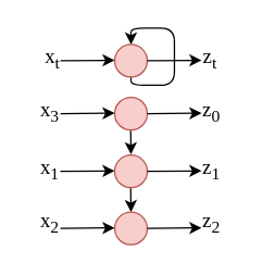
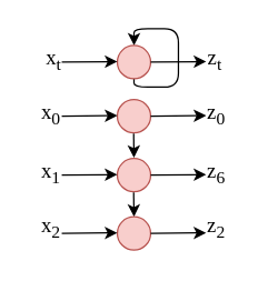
  <mxCell id="0" />
  <mxCell id="1" parent="0" />
  <mxCell id="2" value="" style="ellipse;whiteSpace=wrap;html=1;aspect=fixed;fillColor=#f8cecc;strokeColor=#b85450;" vertex="1" parent="1"><mxGeometry x="84" y="71" width="24" height="24" as="geometry" /></mxCell>
  <mxCell id="3" value="" style="endArrow=classic;html=1;rounded=0;entryX=0;entryY=0.5;entryDx=0;entryDy=0;" edge="1" parent="1"><mxGeometry width="50" height="50" relative="1" as="geometry"><mxPoint x="44" y="83" as="sourcePoint" /><mxPoint x="84" y="82.58" as="targetPoint" /></mxGeometry></mxCell>
  <mxCell id="4" value="" style="endArrow=classic;html=1;rounded=0;" edge="1" parent="1"><mxGeometry width="50" height="50" relative="1" as="geometry"><mxPoint x="95.77" y="95.5" as="sourcePoint" /><mxPoint x="96" y="113" as="targetPoint" /></mxGeometry></mxCell>
  <mxCell id="5" value="" style="endArrow=classic;html=1;rounded=0;entryX=0;entryY=0.5;entryDx=0;entryDy=0;" edge="1" parent="1"><mxGeometry width="50" height="50" relative="1" as="geometry"><mxPoint x="108" y="83" as="sourcePoint" /><mxPoint x="148" y="82.58" as="targetPoint" /></mxGeometry></mxCell>
  <mxCell id="6" style="edgeStyle=orthogonalEdgeStyle;rounded=1;orthogonalLoop=1;jettySize=auto;html=1;exitX=0.5;exitY=1;exitDx=0;exitDy=0;fontFamily=Times New Roman;fontSize=15;entryX=0.5;entryY=0;entryDx=0;entryDy=0;" edge="1" parent="1" source="7" target="7"><mxGeometry relative="1" as="geometry"><mxPoint x="96.333" y="12" as="targetPoint" /><Array as="points"><mxPoint x="96" y="62" /><mxPoint x="128" y="62" /><mxPoint x="128" y="20" /><mxPoint x="96" y="20" /></Array></mxGeometry></mxCell>
  <mxCell id="7" value="" style="ellipse;whiteSpace=wrap;html=1;aspect=fixed;fillColor=#f8cecc;strokeColor=#b85450;" vertex="1" parent="1"><mxGeometry x="84" y="32" width="24" height="24" as="geometry" /></mxCell>
  <mxCell id="8" value="" style="endArrow=classic;html=1;rounded=0;entryX=0;entryY=0.5;entryDx=0;entryDy=0;" edge="1" parent="1"><mxGeometry width="50" height="50" relative="1" as="geometry"><mxPoint x="44" y="44" as="sourcePoint" /><mxPoint x="84" y="43.58" as="targetPoint" /></mxGeometry></mxCell>
  <mxCell id="9" value="" style="endArrow=classic;html=1;rounded=0;entryX=0;entryY=0.5;entryDx=0;entryDy=0;" edge="1" parent="1"><mxGeometry width="50" height="50" relative="1" as="geometry"><mxPoint x="108" y="44" as="sourcePoint" /><mxPoint x="148" y="43.58" as="targetPoint" /></mxGeometry></mxCell>
  <mxCell id="10" value="z&lt;sub&gt;t&lt;/sub&gt;" style="text;html=1;align=center;verticalAlign=middle;resizable=0;points=[];autosize=1;strokeColor=none;fillColor=none;fontFamily=Times New Roman;fontSize=15;" vertex="1" parent="1"><mxGeometry x="140" y="25" width="28" height="33" as="geometry" /></mxCell>
  <mxCell id="11" value="x&lt;sub&gt;t&lt;/sub&gt;" style="text;html=1;align=center;verticalAlign=middle;resizable=0;points=[];autosize=1;strokeColor=none;fillColor=none;fontFamily=Times New Roman;fontSize=15;" vertex="1" parent="1"><mxGeometry x="23" y="25" width="29" height="33" as="geometry" /></mxCell>
  <mxCell id="12" value="" style="ellipse;whiteSpace=wrap;html=1;aspect=fixed;fillColor=#f8cecc;strokeColor=#b85450;" vertex="1" parent="1"><mxGeometry x="84" y="113.5" width="24" height="24" as="geometry" /></mxCell>
  <mxCell id="13" value="" style="endArrow=classic;html=1;rounded=0;entryX=0;entryY=0.5;entryDx=0;entryDy=0;" edge="1" parent="1"><mxGeometry width="50" height="50" relative="1" as="geometry"><mxPoint x="44" y="125.5" as="sourcePoint" /><mxPoint x="84" y="125.08" as="targetPoint" /></mxGeometry></mxCell>
  <mxCell id="14" value="" style="endArrow=classic;html=1;rounded=0;" edge="1" parent="1"><mxGeometry width="50" height="50" relative="1" as="geometry"><mxPoint x="95.77" y="138" as="sourcePoint" /><mxPoint x="96" y="155.5" as="targetPoint" /></mxGeometry></mxCell>
  <mxCell id="15" value="" style="endArrow=classic;html=1;rounded=0;entryX=0;entryY=0.5;entryDx=0;entryDy=0;" edge="1" parent="1"><mxGeometry width="50" height="50" relative="1" as="geometry"><mxPoint x="108" y="125.5" as="sourcePoint" /><mxPoint x="148" y="125.08" as="targetPoint" /></mxGeometry></mxCell>
  <mxCell id="16" value="" style="ellipse;whiteSpace=wrap;html=1;aspect=fixed;fillColor=#f8cecc;strokeColor=#b85450;" vertex="1" parent="1"><mxGeometry x="84" y="155.5" width="24" height="24" as="geometry" /></mxCell>
  <mxCell id="17" value="" style="endArrow=classic;html=1;rounded=0;entryX=0;entryY=0.5;entryDx=0;entryDy=0;" edge="1" parent="1"><mxGeometry width="50" height="50" relative="1" as="geometry"><mxPoint x="44" y="167.5" as="sourcePoint" /><mxPoint x="84" y="167.08" as="targetPoint" /></mxGeometry></mxCell>
  <mxCell id="18" value="" style="endArrow=classic;html=1;rounded=0;entryX=0;entryY=0.5;entryDx=0;entryDy=0;" edge="1" parent="1"><mxGeometry width="50" height="50" relative="1" as="geometry"><mxPoint x="108" y="167.5" as="sourcePoint" /><mxPoint x="148" y="167.08" as="targetPoint" /></mxGeometry></mxCell>
- <mxCell id="19" value="x&lt;sub&gt;3&lt;/sub&gt;" style="text;html=1;align=center;verticalAlign=middle;resizable=0;points=[];autosize=1;strokeColor=none;fillColor=none;fontFamily=Times New Roman;fontSize=15;" vertex="1" parent="1"><mxGeometry x="20" y="64" width="32" height="33" as="geometry" /></mxCell>
+ <mxCell id="19" value="x&lt;sub&gt;0&lt;/sub&gt;" style="text;html=1;align=center;verticalAlign=middle;resizable=0;points=[];autosize=1;strokeColor=none;fillColor=none;fontFamily=Times New Roman;fontSize=15;" vertex="1" parent="1"><mxGeometry x="20" y="64" width="32" height="33" as="geometry" /></mxCell>
  <mxCell id="20" value="z&lt;sub&gt;0&lt;/sub&gt;" style="text;html=1;align=center;verticalAlign=middle;resizable=0;points=[];autosize=1;strokeColor=none;fillColor=none;fontFamily=Times New Roman;fontSize=15;" vertex="1" parent="1"><mxGeometry x="139.5" y="64" width="31" height="33" as="geometry" /></mxCell>
  <mxCell id="21" value="x&lt;sub&gt;1&lt;/sub&gt;" style="text;html=1;align=center;verticalAlign=middle;resizable=0;points=[];autosize=1;strokeColor=none;fillColor=none;fontFamily=Times New Roman;fontSize=15;" vertex="1" parent="1"><mxGeometry x="20" y="107" width="32" height="33" as="geometry" /></mxCell>
- <mxCell id="22" value="z&lt;sub&gt;1&lt;/sub&gt;" style="text;html=1;align=center;verticalAlign=middle;resizable=0;points=[];autosize=1;strokeColor=none;fillColor=none;fontFamily=Times New Roman;fontSize=15;" vertex="1" parent="1"><mxGeometry x="139.5" y="107" width="31" height="33" as="geometry" /></mxCell>
+ <mxCell id="22" value="z&lt;sub&gt;6&lt;/sub&gt;" style="text;html=1;align=center;verticalAlign=middle;resizable=0;points=[];autosize=1;strokeColor=none;fillColor=none;fontFamily=Times New Roman;fontSize=15;" vertex="1" parent="1"><mxGeometry x="139.5" y="107" width="31" height="33" as="geometry" /></mxCell>
  <mxCell id="23" value="x&lt;sub&gt;2&lt;/sub&gt;" style="text;html=1;align=center;verticalAlign=middle;resizable=0;points=[];autosize=1;strokeColor=none;fillColor=none;fontFamily=Times New Roman;fontSize=15;" vertex="1" parent="1"><mxGeometry x="20" y="146.5" width="32" height="33" as="geometry" /></mxCell>
  <mxCell id="24" value="z&lt;sub&gt;2&lt;/sub&gt;" style="text;html=1;align=center;verticalAlign=middle;resizable=0;points=[];autosize=1;strokeColor=none;fillColor=none;fontFamily=Times New Roman;fontSize=15;" vertex="1" parent="1"><mxGeometry x="139.5" y="146.5" width="31" height="33" as="geometry" /></mxCell>
